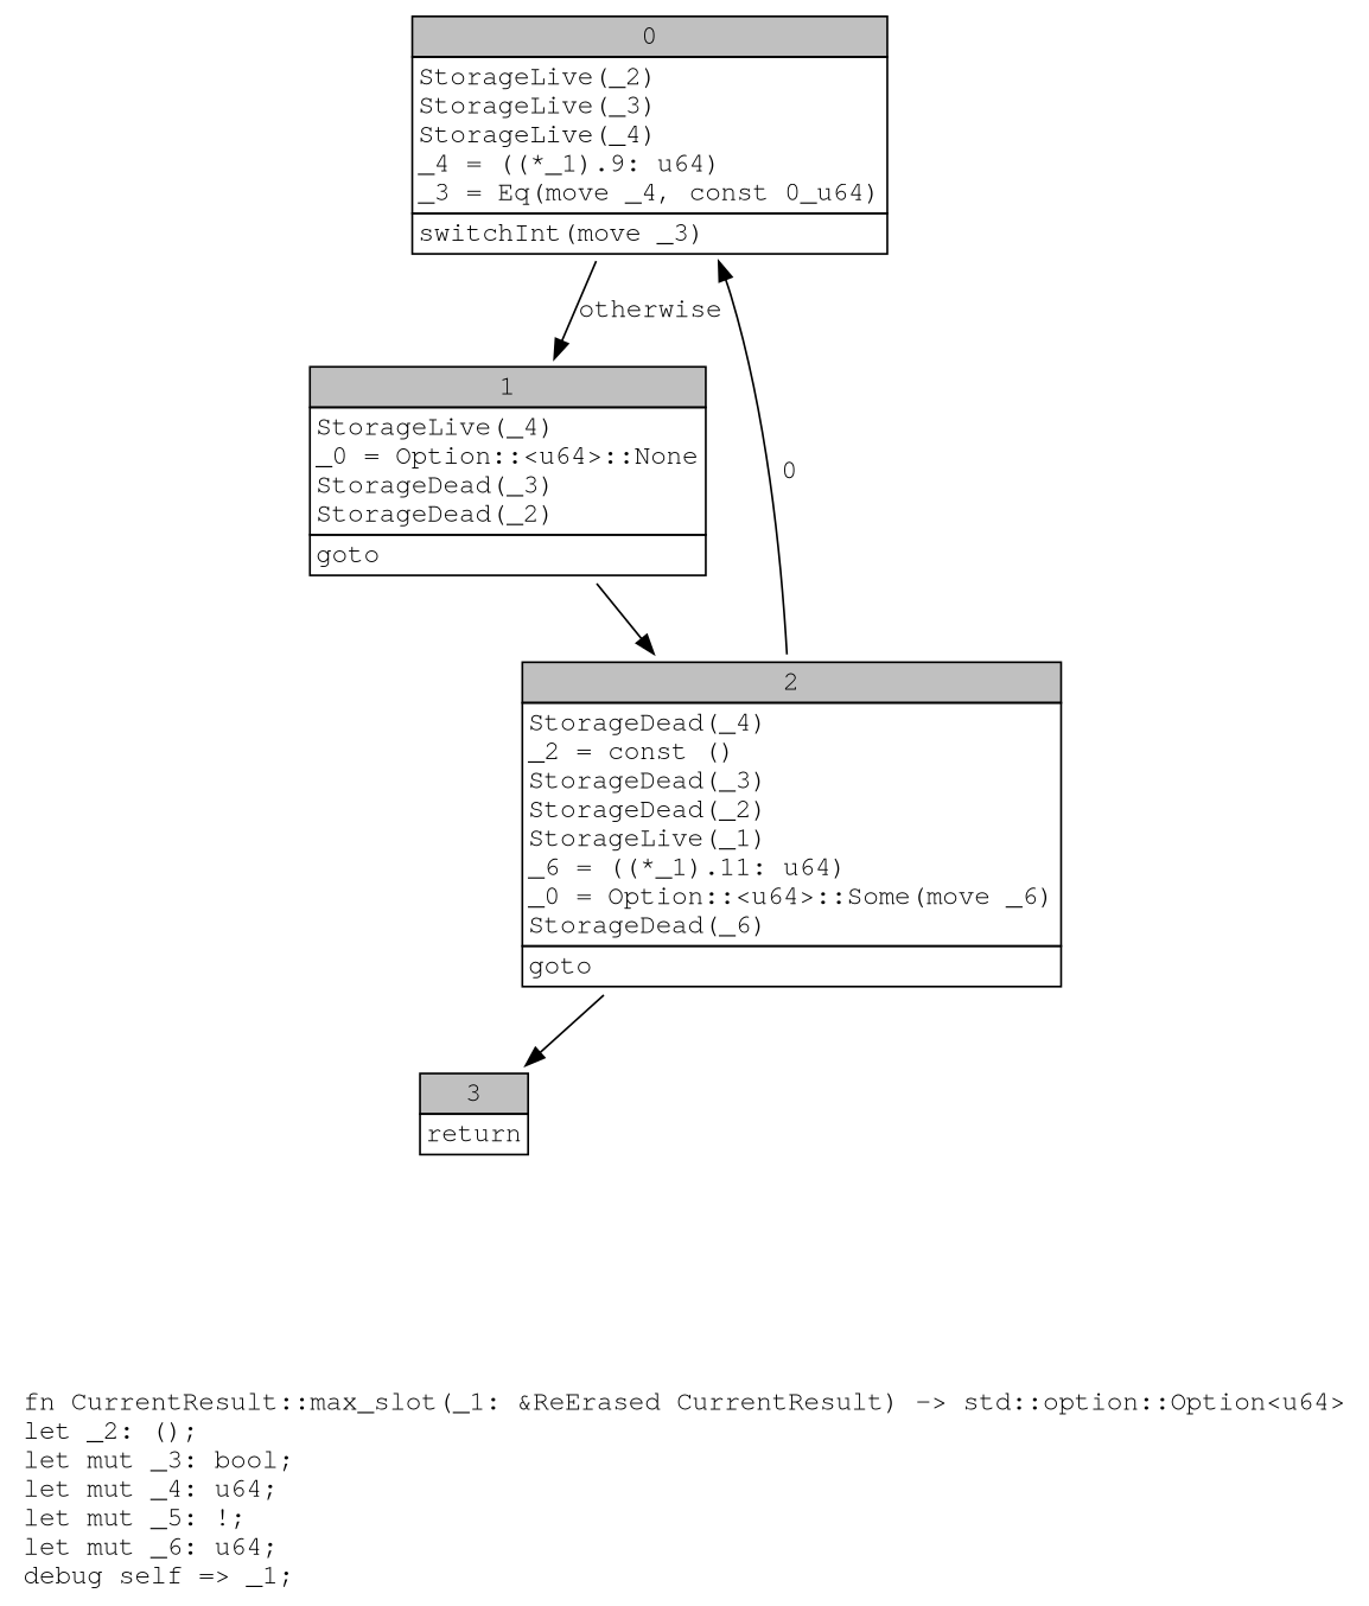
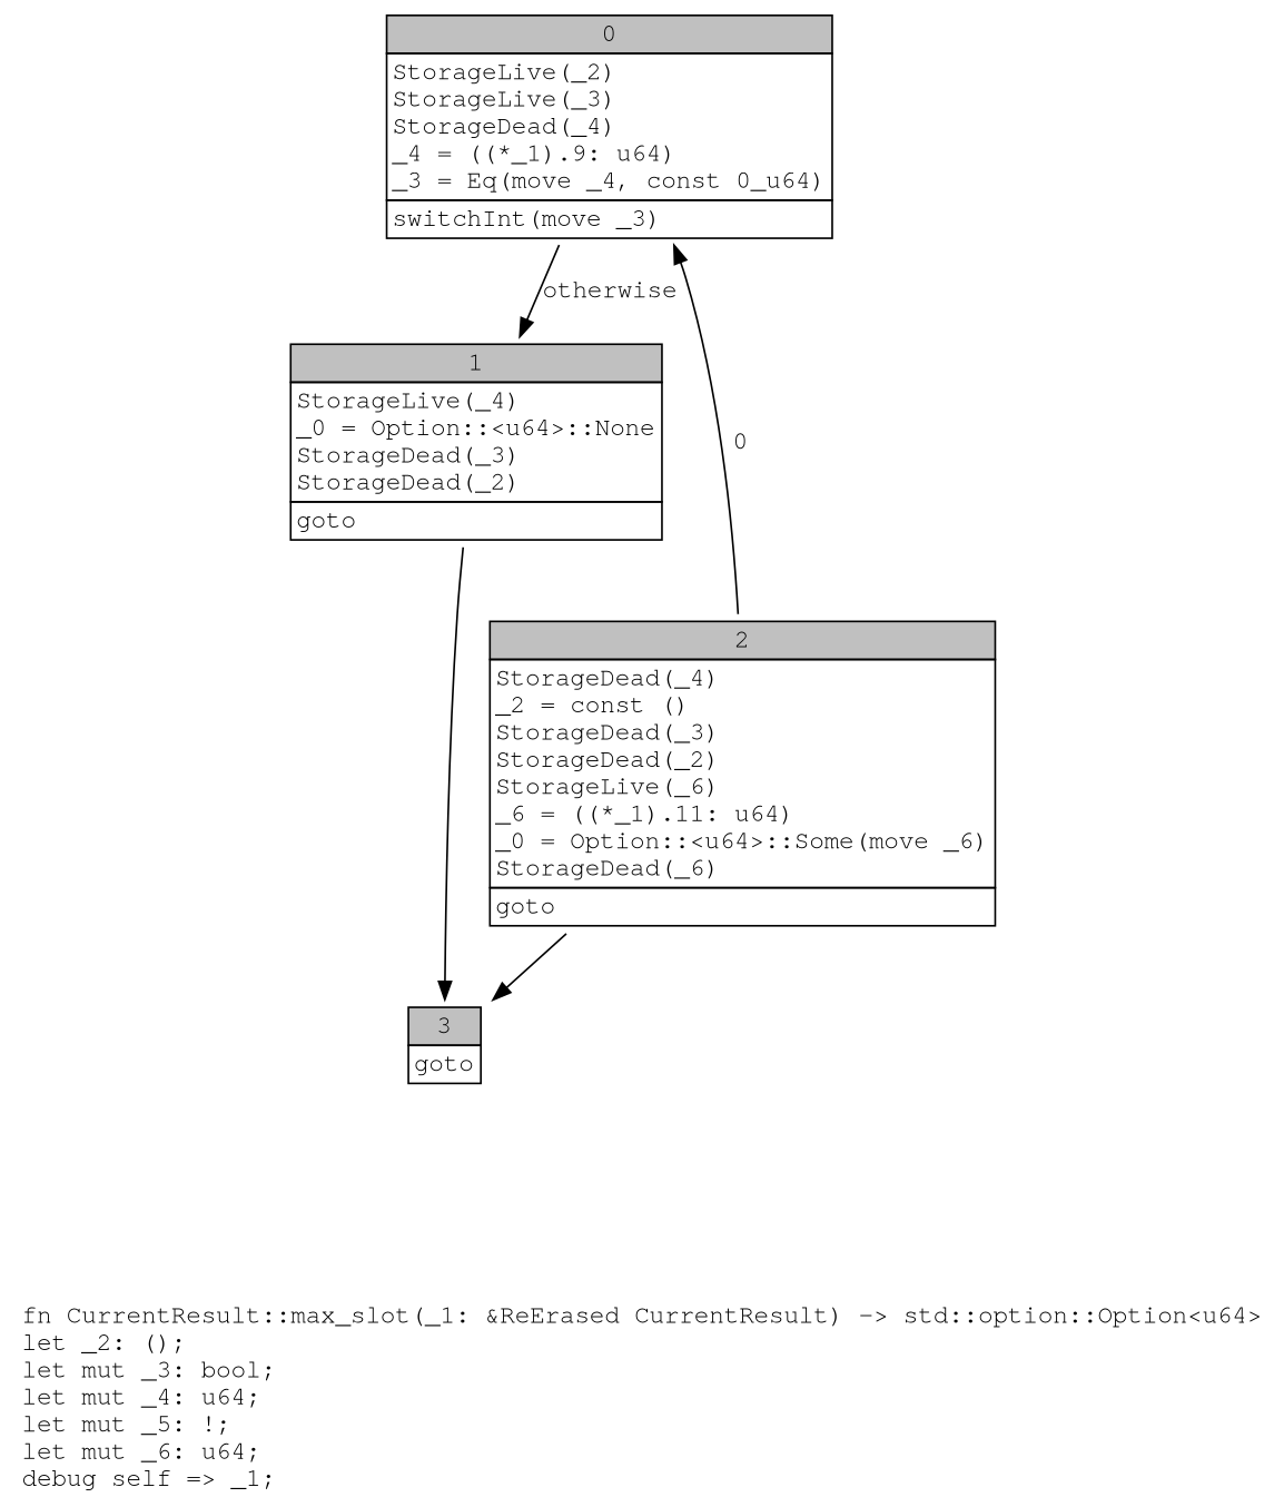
  digraph {
    fontname="Courier, monospace"
    label=<fn CurrentResult::max_slot(_1: &amp;ReErased CurrentResult) -&gt; std::option::Option&lt;u64&gt;<br align="left"/>let _2: ();<br align="left"/>let mut _3: bool;<br align="left"/>let mut _4: u64;<br align="left"/>let mut _5: !;<br align="left"/>let mut _6: u64;<br align="left"/>debug self =&gt; _1;<br align="left"/>>
    node [fontname="Courier, monospace" shape=none]
    edge [fontname="Courier, monospace"]
-   n1 [label=<<table border="0" cellborder="1" cellspacing="0"><tr><td bgcolor="gray" align="center" colspan="1">0</td></tr><tr><td align="left" balign="left">StorageLive(_2)<br/>StorageLive(_3)<br/>StorageLive(_4)<br/>_4 = ((*_1).9: u64)<br/>_3 = Eq(move _4, const 0_u64)<br/></td></tr><tr><td align="left">switchInt(move _3)</td></tr></table>>]
+   n1 [label=<<table border="0" cellborder="1" cellspacing="0"><tr><td bgcolor="gray" align="center" colspan="1">0</td></tr><tr><td align="left" balign="left">StorageLive(_2)<br/>StorageLive(_3)<br/>StorageDead(_4)<br/>_4 = ((*_1).9: u64)<br/>_3 = Eq(move _4, const 0_u64)<br/></td></tr><tr><td align="left">switchInt(move _3)</td></tr></table>>]
    n2 [label=<<table border="0" cellborder="1" cellspacing="0"><tr><td bgcolor="gray" align="center" colspan="1">1</td></tr><tr><td align="left" balign="left">StorageLive(_4)<br/>_0 = Option::&lt;u64&gt;::None<br/>StorageDead(_3)<br/>StorageDead(_2)<br/></td></tr><tr><td align="left">goto</td></tr></table>>]
-   n3 [label=<<table border="0" cellborder="1" cellspacing="0"><tr><td bgcolor="gray" align="center" colspan="1">3</td></tr><tr><td align="left">return</td></tr></table>>]
-   n4 [label=<<table border="0" cellborder="1" cellspacing="0"><tr><td bgcolor="gray" align="center" colspan="1">2</td></tr><tr><td align="left" balign="left">StorageDead(_4)<br/>_2 = const ()<br/>StorageDead(_3)<br/>StorageDead(_2)<br/>StorageLive(_1)<br/>_6 = ((*_1).11: u64)<br/>_0 = Option::&lt;u64&gt;::Some(move _6)<br/>StorageDead(_6)<br/></td></tr><tr><td align="left">goto</td></tr></table>>]
+   n3 [label=<<table border="0" cellborder="1" cellspacing="0"><tr><td bgcolor="gray" align="center" colspan="1">3</td></tr><tr><td align="left">goto</td></tr></table>>]
+   n4 [label=<<table border="0" cellborder="1" cellspacing="0"><tr><td bgcolor="gray" align="center" colspan="1">2</td></tr><tr><td align="left" balign="left">StorageDead(_4)<br/>_2 = const ()<br/>StorageDead(_3)<br/>StorageDead(_2)<br/>StorageLive(_6)<br/>_6 = ((*_1).11: u64)<br/>_0 = Option::&lt;u64&gt;::Some(move _6)<br/>StorageDead(_6)<br/></td></tr><tr><td align="left">goto</td></tr></table>>]
    n1 -> n2 [label=otherwise]
-   n2 -> n4
+   n2 -> n3
    n4 -> n1 [label=0]
    n4 -> n3
  }
